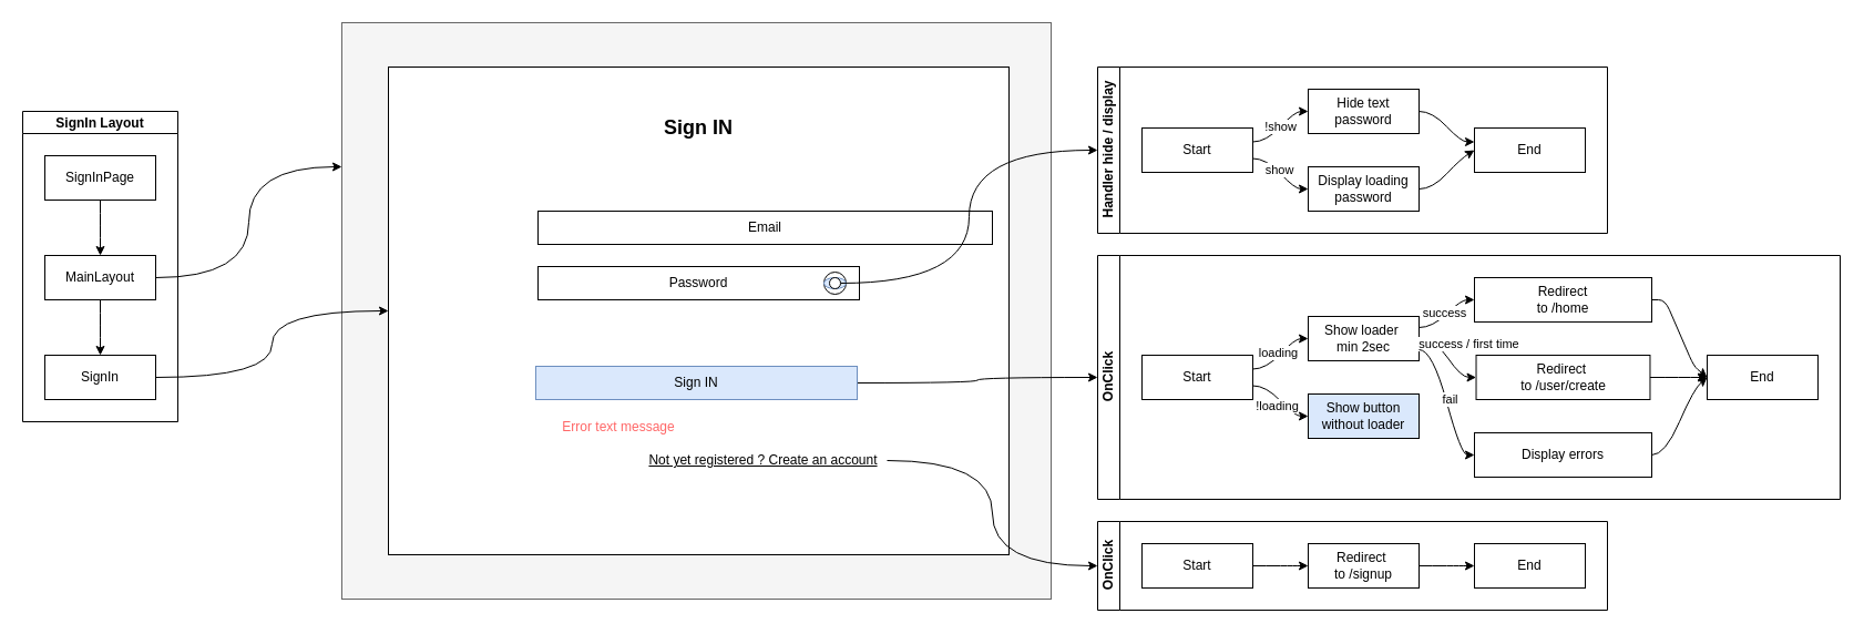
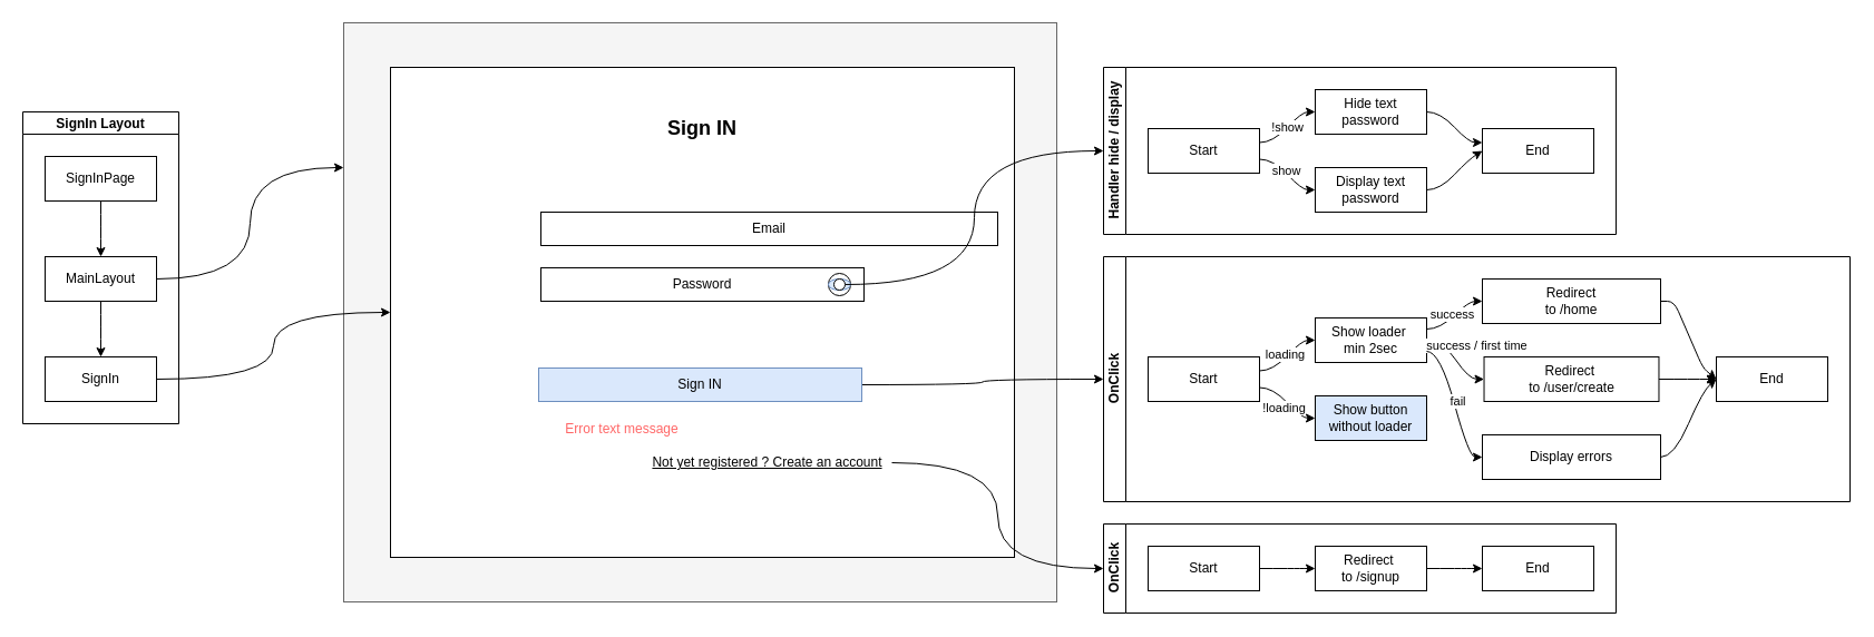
  <mxCell id="0" />
  <mxCell id="1" parent="0" />
  <mxCell id="2" value="" style="rounded=0;whiteSpace=wrap;html=1;fillColor=#f5f5f5;strokeColor=#666666;fontColor=#333333;" vertex="1" parent="1"><mxGeometry x="308" width="640" height="520" as="geometry" y="20" /></mxCell>
  <mxCell id="3" value="" style="rounded=0;whiteSpace=wrap;html=1;" parent="1" vertex="1"><mxGeometry x="350" y="60" width="560" height="440" as="geometry" /></mxCell>
  <mxCell id="4" value="Email" style="rounded=0;whiteSpace=wrap;html=1;" parent="1" vertex="1"><mxGeometry x="485" y="190" width="410" height="30" as="geometry" /></mxCell>
  <mxCell id="5" value="Password" style="rounded=0;whiteSpace=wrap;html=1;" parent="1" vertex="1"><mxGeometry x="485" y="240" width="290" height="30" as="geometry" /></mxCell>
  <mxCell id="6" style="edgeStyle=orthogonalEdgeStyle;curved=1;html=1;exitX=1;exitY=0.5;exitDx=0;exitDy=0;entryX=0;entryY=0.5;entryDx=0;entryDy=0;fontColor=#000000;" parent="1" source="7" target="27" edge="1"><mxGeometry relative="1" as="geometry" /></mxCell>
  <mxCell id="7" value="Sign IN" style="rounded=0;whiteSpace=wrap;html=1;fillColor=#dae8fc;strokeColor=#6c8ebf;" parent="1" vertex="1"><mxGeometry x="483" y="330" width="290" height="30" as="geometry" /></mxCell>
  <mxCell id="8" value="&lt;font color=&quot;#ff6666&quot;&gt;Error text message&lt;/font&gt;" style="text;html=1;strokeColor=none;fillColor=none;align=center;verticalAlign=middle;whiteSpace=wrap;rounded=0;" parent="1" vertex="1"><mxGeometry x="483" y="370" width="150" height="30" as="geometry" /></mxCell>
  <mxCell id="9" style="edgeStyle=orthogonalEdgeStyle;curved=1;html=1;exitX=1;exitY=0.5;exitDx=0;exitDy=0;entryX=0;entryY=0.5;entryDx=0;entryDy=0;" edge="1" parent="1" source="10" target="56"><mxGeometry relative="1" as="geometry" /></mxCell>
  <mxCell id="10" value="&lt;font color=&quot;#000000&quot;&gt;&lt;u&gt;Not yet registered ? Create an account&lt;/u&gt;&lt;/font&gt;" style="text;html=1;strokeColor=none;fillColor=none;align=center;verticalAlign=middle;whiteSpace=wrap;rounded=0;fontColor=#FF6666;" parent="1" vertex="1"><mxGeometry x="577" y="400" width="223" height="30" as="geometry" /></mxCell>
  <mxCell id="11" value="" style="ellipse;whiteSpace=wrap;html=1;aspect=fixed;fontColor=#000000;" parent="1" vertex="1"><mxGeometry x="743" y="245" width="20" height="20" as="geometry" /></mxCell>
  <mxCell id="12" value="" style="ellipse;whiteSpace=wrap;html=1;fillColor=#dae8fc;strokeColor=#6c8ebf;" parent="1" vertex="1"><mxGeometry x="743" y="250" width="20" height="10" as="geometry" /></mxCell>
  <mxCell id="13" style="edgeStyle=orthogonalEdgeStyle;html=1;entryX=0;entryY=0.5;entryDx=0;entryDy=0;fontColor=#000000;curved=1;" parent="1" source="14" target="16" edge="1"><mxGeometry relative="1" as="geometry" /></mxCell>
  <mxCell id="14" value="" style="ellipse;whiteSpace=wrap;html=1;aspect=fixed;fontColor=#000000;" parent="1" vertex="1"><mxGeometry x="748" y="250" width="10" height="10" as="geometry" /></mxCell>
  <mxCell id="15" value="&lt;h2&gt;Sign IN&lt;/h2&gt;" style="text;html=1;strokeColor=none;fillColor=none;align=center;verticalAlign=middle;whiteSpace=wrap;rounded=0;fontColor=#000000;" parent="1" vertex="1"><mxGeometry x="585" y="100" width="90" height="30" as="geometry" /></mxCell>
  <mxCell id="16" value="Handler hide / display" style="swimlane;html=1;startSize=20;horizontal=0;childLayout=flowLayout;flowOrientation=west;resizable=0;interRankCellSpacing=50;containerType=tree;fontColor=#000000;" parent="1" vertex="1"><mxGeometry x="990" y="60" width="460" height="150" as="geometry" /></mxCell>
  <mxCell id="17" value="Start" style="whiteSpace=wrap;html=1;fontColor=#000000;" parent="16" vertex="1"><mxGeometry x="40" y="55" width="100" height="40" as="geometry" /></mxCell>
  <mxCell id="18" value="Hide text&lt;br&gt;password" style="whiteSpace=wrap;html=1;fontColor=#000000;" parent="16" vertex="1"><mxGeometry x="190" y="20" width="100" height="40" as="geometry" /></mxCell>
  <mxCell id="19" value="" style="html=1;curved=1;noEdgeStyle=1;orthogonal=1;fontColor=#000000;" parent="16" source="17" target="18" edge="1"><mxGeometry relative="1" as="geometry"><Array as="points"><mxPoint x="152" y="67.5" /><mxPoint x="178" y="40" /></Array></mxGeometry></mxCell>
  <mxCell id="20" value="!show" style="edgeLabel;html=1;align=center;verticalAlign=middle;resizable=0;points=[];fontColor=#000000;" parent="19" vertex="1" connectable="0"><mxGeometry x="0.003" y="1" relative="1" as="geometry"><mxPoint as="offset" /></mxGeometry></mxCell>
  <mxCell id="21" value="" style="html=1;curved=1;noEdgeStyle=1;orthogonal=1;fontColor=#000000;" parent="16" source="18" target="22" edge="1"><mxGeometry relative="1" as="geometry"><mxPoint x="1350" y="470" as="sourcePoint" /><Array as="points"><mxPoint x="302" y="40" /><mxPoint x="328" y="67.5" /></Array></mxGeometry></mxCell>
  <mxCell id="22" value="End" style="whiteSpace=wrap;html=1;fontColor=#000000;" parent="16" vertex="1"><mxGeometry x="340" y="55" width="100" height="40" as="geometry" /></mxCell>
  <mxCell id="23" value="" style="edgeStyle=orthogonalEdgeStyle;curved=1;html=1;noEdgeStyle=1;orthogonal=1;" parent="16" source="17" target="25" edge="1"><mxGeometry relative="1" as="geometry"><Array as="points"><mxPoint x="152" y="82.5" /><mxPoint x="178" y="110" /></Array></mxGeometry></mxCell>
  <mxCell id="24" value="show" style="edgeLabel;html=1;align=center;verticalAlign=middle;resizable=0;points=[];fontColor=#000000;" parent="23" vertex="1" connectable="0"><mxGeometry x="-0.121" y="1" relative="1" as="geometry"><mxPoint as="offset" /></mxGeometry></mxCell>
- <mxCell id="25" value="Display loading&lt;br&gt;password" style="whiteSpace=wrap;html=1;fontColor=#000000;" parent="16" vertex="1"><mxGeometry x="190" y="90" width="100" height="40" as="geometry" /></mxCell>
+ <mxCell id="25" value="Display text&lt;br&gt;password" style="whiteSpace=wrap;html=1;fontColor=#000000;" parent="16" vertex="1"><mxGeometry x="190" y="90" width="100" height="40" as="geometry" /></mxCell>
  <mxCell id="26" value="" style="edgeStyle=orthogonalEdgeStyle;curved=1;html=1;noEdgeStyle=1;orthogonal=1;entryX=0;entryY=0.5;entryDx=0;entryDy=0;" parent="16" source="25" target="22" edge="1"><mxGeometry relative="1" as="geometry"><mxPoint x="1210" y="262.5" as="sourcePoint" /><Array as="points"><mxPoint x="302" y="110" /><mxPoint x="328" y="82.5" /></Array></mxGeometry></mxCell>
  <mxCell id="27" value="OnClick" style="swimlane;html=1;startSize=20;horizontal=0;childLayout=flowLayout;flowOrientation=west;resizable=0;interRankCellSpacing=50;containerType=tree;fontColor=#000000;" parent="1" vertex="1"><mxGeometry x="990" y="230" width="670" height="220" as="geometry" /></mxCell>
  <mxCell id="28" value="Start" style="whiteSpace=wrap;html=1;fontColor=#000000;" parent="27" vertex="1"><mxGeometry x="40" y="90" width="100" height="40" as="geometry" /></mxCell>
  <mxCell id="29" value="Show loader&amp;nbsp;&lt;br&gt;min 2sec" style="whiteSpace=wrap;html=1;fontColor=#000000;" parent="27" vertex="1"><mxGeometry x="190" y="55" width="100" height="40" as="geometry" /></mxCell>
  <mxCell id="30" value="" style="html=1;curved=1;noEdgeStyle=1;orthogonal=1;fontColor=#000000;" parent="27" source="28" target="29" edge="1"><mxGeometry relative="1" as="geometry"><Array as="points"><mxPoint x="152" y="102.5" /><mxPoint x="178" y="75" /></Array></mxGeometry></mxCell>
  <mxCell id="31" value="loading" style="edgeLabel;html=1;align=center;verticalAlign=middle;resizable=0;points=[];fontColor=#000000;" parent="30" vertex="1" connectable="0"><mxGeometry x="-0.042" y="3" relative="1" as="geometry"><mxPoint as="offset" /></mxGeometry></mxCell>
  <mxCell id="32" value="Show button without loader" style="whiteSpace=wrap;html=1;fontColor=#000000;fillColor=#dae8fc;" parent="27" vertex="1"><mxGeometry x="190" y="125" width="100" height="40" as="geometry" /></mxCell>
  <mxCell id="33" value="" style="html=1;curved=1;noEdgeStyle=1;orthogonal=1;fontColor=#000000;" parent="27" source="28" target="32" edge="1"><mxGeometry relative="1" as="geometry"><Array as="points"><mxPoint x="152" y="117.5" /><mxPoint x="178" y="145" /></Array></mxGeometry></mxCell>
  <mxCell id="34" value="!loading" style="edgeLabel;html=1;align=center;verticalAlign=middle;resizable=0;points=[];fontColor=#000000;" parent="33" vertex="1" connectable="0"><mxGeometry x="-0.142" y="-1" relative="1" as="geometry"><mxPoint y="6" as="offset" /></mxGeometry></mxCell>
  <mxCell id="35" value="" style="html=1;curved=1;noEdgeStyle=1;orthogonal=1;fontColor=#000000;" parent="27" source="29" target="38" edge="1"><mxGeometry relative="1" as="geometry"><Array as="points"><mxPoint x="302" y="65" /><mxPoint x="328" y="40" /></Array><mxPoint x="1980" y="836" as="sourcePoint" /></mxGeometry></mxCell>
  <mxCell id="36" value="success" style="edgeLabel;html=1;align=center;verticalAlign=middle;resizable=0;points=[];fontColor=#000000;" parent="35" vertex="1" connectable="0"><mxGeometry x="-0.042" y="3" relative="1" as="geometry"><mxPoint as="offset" /></mxGeometry></mxCell>
  <mxCell id="37" style="edgeStyle=none;html=1;entryX=0;entryY=0.5;entryDx=0;entryDy=0;noEdgeStyle=1;orthogonal=1;" parent="27" source="38" target="43" edge="1"><mxGeometry relative="1" as="geometry"><Array as="points"><mxPoint x="512" y="40" /><mxPoint x="538" y="100" /></Array></mxGeometry></mxCell>
  <mxCell id="38" value="Redirect &lt;br&gt;to /home" style="whiteSpace=wrap;html=1;fontColor=#000000;" parent="27" vertex="1"><mxGeometry x="340" y="20" width="160" height="40" as="geometry" /></mxCell>
  <mxCell id="39" value="" style="html=1;curved=1;noEdgeStyle=1;orthogonal=1;fontColor=#000000;" parent="27" source="29" target="41" edge="1"><mxGeometry relative="1" as="geometry"><Array as="points"><mxPoint x="304" y="75" /><mxPoint x="328" y="110" /></Array><mxPoint x="1660" y="676" as="sourcePoint" /></mxGeometry></mxCell>
  <mxCell id="40" value="success / first time" style="edgeLabel;html=1;align=center;verticalAlign=middle;resizable=0;points=[];" parent="39" vertex="1" connectable="0"><mxGeometry x="-0.069" relative="1" as="geometry"><mxPoint x="20" y="-11" as="offset" /></mxGeometry></mxCell>
  <mxCell id="41" value="Redirect&amp;nbsp;&lt;br&gt;to /user/create" style="whiteSpace=wrap;html=1;fontColor=#000000;" parent="27" vertex="1"><mxGeometry x="341.53" y="90" width="156.94" height="40" as="geometry" /></mxCell>
  <mxCell id="42" value="" style="html=1;curved=1;noEdgeStyle=1;orthogonal=1;fontColor=#000000;" parent="27" source="41" target="43" edge="1"><mxGeometry relative="1" as="geometry"><Array as="points"><mxPoint x="512" y="110" /><mxPoint x="536" y="110" /></Array><mxPoint x="1770" y="666" as="sourcePoint" /></mxGeometry></mxCell>
  <mxCell id="43" value="End" style="whiteSpace=wrap;html=1;fontColor=#000000;" parent="27" vertex="1"><mxGeometry x="550" y="90" width="100" height="40" as="geometry" /></mxCell>
  <mxCell id="44" value="" style="html=1;curved=1;noEdgeStyle=1;orthogonal=1;fontColor=#000000;" parent="27" source="29" target="47" edge="1"><mxGeometry relative="1" as="geometry"><Array as="points"><mxPoint x="302" y="85" /><mxPoint x="328" y="180" /></Array><mxPoint x="1290" y="382.5" as="sourcePoint" /></mxGeometry></mxCell>
  <mxCell id="45" value="fail" style="edgeLabel;html=1;align=center;verticalAlign=middle;resizable=0;points=[];fontColor=#000000;" parent="44" vertex="1" connectable="0"><mxGeometry x="-0.042" y="3" relative="1" as="geometry"><mxPoint as="offset" /></mxGeometry></mxCell>
  <mxCell id="46" style="edgeStyle=orthogonalEdgeStyle;curved=1;html=1;entryX=0;entryY=0.5;entryDx=0;entryDy=0;noEdgeStyle=1;orthogonal=1;" edge="1" parent="27" source="47" target="43"><mxGeometry relative="1" as="geometry"><Array as="points"><mxPoint x="512" y="180" /><mxPoint x="538" y="120" /></Array></mxGeometry></mxCell>
  <mxCell id="47" value="Display errors" style="whiteSpace=wrap;html=1;fontColor=#000000;" parent="27" vertex="1"><mxGeometry x="340" y="160" width="160" height="40" as="geometry" /></mxCell>
  <mxCell id="48" value="SignIn Layout" style="swimlane;startSize=20;horizontal=1;childLayout=treeLayout;horizontalTree=0;resizable=0;containerType=tree;fontColor=#000000;" parent="1" vertex="1"><mxGeometry x="20" y="100" width="140" height="280" as="geometry" /></mxCell>
  <mxCell id="49" value="SignInPage" style="whiteSpace=wrap;html=1;fontColor=#000000;" parent="48" vertex="1"><mxGeometry x="20" y="40" width="100" height="40" as="geometry" /></mxCell>
  <mxCell id="50" value="MainLayout" style="whiteSpace=wrap;html=1;fontColor=#000000;" parent="48" vertex="1"><mxGeometry x="20" y="130" width="100" height="40" as="geometry" /></mxCell>
  <mxCell id="51" value="" style="edgeStyle=elbowEdgeStyle;elbow=vertical;html=1;rounded=0;fontColor=#000000;curved=1;" parent="48" source="49" target="50" edge="1"><mxGeometry relative="1" as="geometry" /></mxCell>
  <mxCell id="52" value="" style="edgeStyle=elbowEdgeStyle;elbow=vertical;html=1;rounded=0;fontColor=#000000;curved=1;" parent="48" source="50" target="53" edge="1"><mxGeometry relative="1" as="geometry"><mxPoint x="-88" y="310" as="sourcePoint" /></mxGeometry></mxCell>
  <mxCell id="53" value="SignIn" style="whiteSpace=wrap;html=1;fontColor=#000000;" parent="48" vertex="1"><mxGeometry x="20" y="220" width="100" height="40" as="geometry" /></mxCell>
  <mxCell id="54" style="edgeStyle=orthogonalEdgeStyle;html=1;entryX=0;entryY=0.25;entryDx=0;entryDy=0;curved=1;" edge="1" parent="1" source="50" target="2"><mxGeometry relative="1" as="geometry" /></mxCell>
  <mxCell id="55" style="edgeStyle=orthogonalEdgeStyle;html=1;entryX=0;entryY=0.5;entryDx=0;entryDy=0;curved=1;" edge="1" parent="1" source="53" target="3"><mxGeometry relative="1" as="geometry" /></mxCell>
  <mxCell id="56" value="OnClick" style="swimlane;html=1;startSize=20;horizontal=0;childLayout=flowLayout;flowOrientation=west;resizable=0;interRankCellSpacing=50;containerType=tree;fontColor=#000000;" vertex="1" parent="1"><mxGeometry x="990" y="470" width="460" height="80" as="geometry" /></mxCell>
  <mxCell id="57" value="Start" style="whiteSpace=wrap;html=1;fontColor=#000000;" vertex="1" parent="56"><mxGeometry x="40" y="20" width="100" height="40" as="geometry" /></mxCell>
  <mxCell id="58" value="" style="edgeStyle=orthogonalEdgeStyle;curved=1;html=1;noEdgeStyle=1;orthogonal=1;" edge="1" parent="56" source="57" target="59"><mxGeometry relative="1" as="geometry"><Array as="points"><mxPoint x="152" y="40" /><mxPoint x="178" y="40" /></Array></mxGeometry></mxCell>
  <mxCell id="59" value="Redirect&amp;nbsp;&lt;br&gt;to /signup" style="whiteSpace=wrap;html=1;fontColor=#000000;" vertex="1" parent="56"><mxGeometry x="190" y="20" width="100" height="40" as="geometry" /></mxCell>
  <mxCell id="60" value="" style="edgeStyle=orthogonalEdgeStyle;curved=1;html=1;noEdgeStyle=1;orthogonal=1;" edge="1" parent="56" source="59" target="61"><mxGeometry relative="1" as="geometry"><mxPoint x="980" y="480" as="sourcePoint" /><Array as="points"><mxPoint x="302" y="40" /><mxPoint x="328" y="40" /></Array></mxGeometry></mxCell>
  <mxCell id="61" value="End" style="whiteSpace=wrap;html=1;fontColor=#000000;" vertex="1" parent="56"><mxGeometry x="340" y="20" width="100" height="40" as="geometry" /></mxCell>
